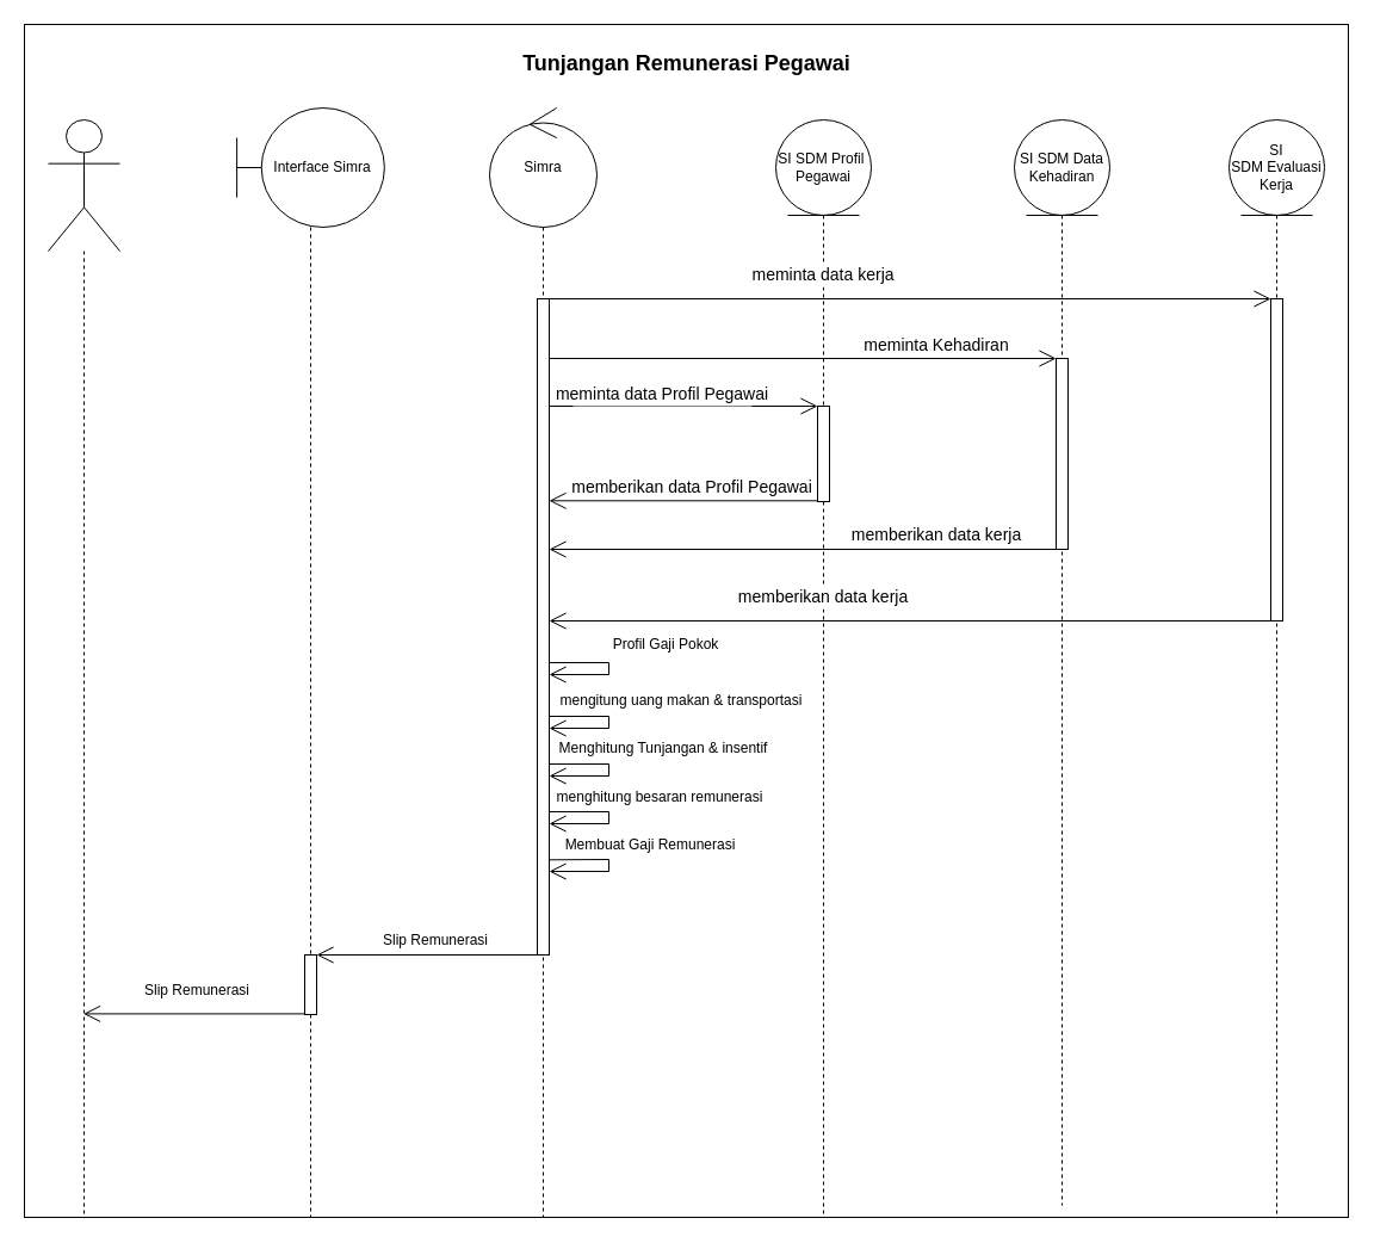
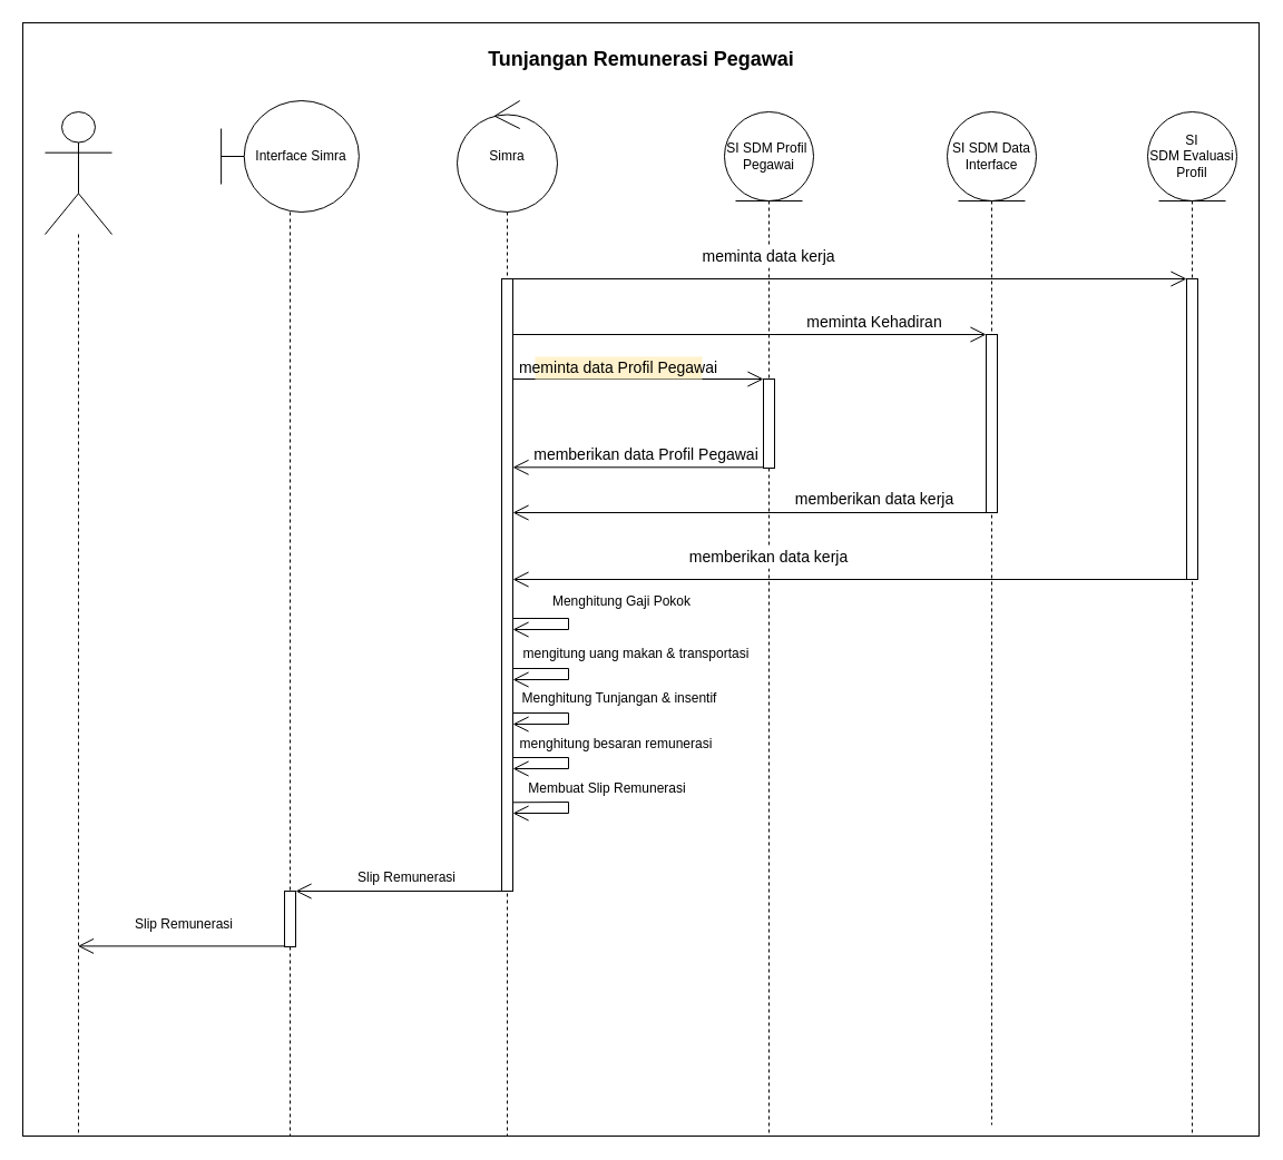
  <mxCell id="0" />
  <mxCell id="1" parent="0" />
  <mxCell id="2" value="" style="rounded=0;whiteSpace=wrap;html=1;fillColor=none;strokeColor=default;" vertex="1" parent="1"><mxGeometry x="20" y="20" width="1110" height="1000" as="geometry" /></mxCell>
  <mxCell id="3" value="&amp;nbsp; &amp;nbsp; &amp;nbsp; Interface Simra" style="shape=umlLifeline;perimeter=lifelinePerimeter;whiteSpace=wrap;html=1;container=1;dropTarget=0;collapsible=0;recursiveResize=0;outlineConnect=0;portConstraint=eastwest;newEdgeStyle={&quot;curved&quot;:0,&quot;rounded&quot;:0};participant=umlBoundary;size=100;align=center;" vertex="1" parent="1"><mxGeometry x="198.12" y="90" width="123.75" height="930" as="geometry" /></mxCell>
  <mxCell id="4" value="" style="html=1;points=[[0,0,0,0,5],[0,1,0,0,-5],[1,0,0,0,5],[1,1,0,0,-5]];perimeter=orthogonalPerimeter;outlineConnect=0;targetShapes=umlLifeline;portConstraint=eastwest;newEdgeStyle={&quot;curved&quot;:0,&quot;rounded&quot;:0};" vertex="1" parent="3"><mxGeometry x="56.87" y="710" width="10" height="50" as="geometry" /></mxCell>
  <mxCell id="5" value="" style="shape=umlLifeline;perimeter=lifelinePerimeter;whiteSpace=wrap;html=1;container=1;dropTarget=0;collapsible=0;recursiveResize=0;outlineConnect=0;portConstraint=eastwest;newEdgeStyle={&quot;curved&quot;:0,&quot;rounded&quot;:0};participant=umlActor;size=110;" vertex="1" parent="1"><mxGeometry x="40" y="100" width="60" height="920" as="geometry" /></mxCell>
  <mxCell id="6" value="Simra" style="shape=umlLifeline;perimeter=lifelinePerimeter;whiteSpace=wrap;html=1;container=1;dropTarget=0;collapsible=0;recursiveResize=0;outlineConnect=0;portConstraint=eastwest;newEdgeStyle={&quot;curved&quot;:0,&quot;rounded&quot;:0};participant=umlControl;size=100;" vertex="1" parent="1"><mxGeometry x="410" y="90" width="90" height="930" as="geometry" /></mxCell>
- <mxCell id="7" value="SI SDM Data&lt;div&gt;Kehadiran&lt;/div&gt;" style="shape=umlLifeline;perimeter=lifelinePerimeter;whiteSpace=wrap;html=1;container=1;dropTarget=0;collapsible=0;recursiveResize=0;outlineConnect=0;portConstraint=eastwest;newEdgeStyle={&quot;curved&quot;:0,&quot;rounded&quot;:0};participant=umlEntity;size=80;" vertex="1" parent="1"><mxGeometry x="850" y="100" width="80" height="910" as="geometry" /></mxCell>
- <mxCell id="8" value="SI SDM&amp;nbsp;&lt;span style=&quot;background-color: transparent; color: light-dark(rgb(0, 0, 0), rgb(255, 255, 255));&quot;&gt;Evaluasi Kerja&lt;/span&gt;" style="shape=umlLifeline;perimeter=lifelinePerimeter;whiteSpace=wrap;html=1;container=1;dropTarget=0;collapsible=0;recursiveResize=0;outlineConnect=0;portConstraint=eastwest;newEdgeStyle={&quot;curved&quot;:0,&quot;rounded&quot;:0};participant=umlEntity;size=80;" vertex="1" parent="1"><mxGeometry x="1030" y="100" width="80" height="920" as="geometry" /></mxCell>
+ <mxCell id="7" value="SI SDM Data&lt;div&gt;Interface&lt;/div&gt;" style="shape=umlLifeline;perimeter=lifelinePerimeter;whiteSpace=wrap;html=1;container=1;dropTarget=0;collapsible=0;recursiveResize=0;outlineConnect=0;portConstraint=eastwest;newEdgeStyle={&quot;curved&quot;:0,&quot;rounded&quot;:0};participant=umlEntity;size=80;" vertex="1" parent="1"><mxGeometry x="850" y="100" width="80" height="910" as="geometry" /></mxCell>
+ <mxCell id="8" value="SI SDM&amp;nbsp;&lt;span style=&quot;background-color: transparent; color: light-dark(rgb(0, 0, 0), rgb(255, 255, 255));&quot;&gt;Evaluasi Profil&lt;/span&gt;" style="shape=umlLifeline;perimeter=lifelinePerimeter;whiteSpace=wrap;html=1;container=1;dropTarget=0;collapsible=0;recursiveResize=0;outlineConnect=0;portConstraint=eastwest;newEdgeStyle={&quot;curved&quot;:0,&quot;rounded&quot;:0};participant=umlEntity;size=80;" vertex="1" parent="1"><mxGeometry x="1030" y="100" width="80" height="920" as="geometry" /></mxCell>
  <mxCell id="9" value="" style="html=1;points=[[0,0,0,0,5],[0,1,0,0,-5],[1,0,0,0,5],[1,1,0,0,-5]];perimeter=orthogonalPerimeter;outlineConnect=0;targetShapes=umlLifeline;portConstraint=eastwest;newEdgeStyle={&quot;curved&quot;:0,&quot;rounded&quot;:0};" vertex="1" parent="1"><mxGeometry x="450" y="250" width="10" height="550" as="geometry" /></mxCell>
  <mxCell id="10" value="" style="endArrow=open;endFill=1;endSize=12;html=1;rounded=0;exitX=1;exitY=0;exitDx=0;exitDy=5;exitPerimeter=0;" edge="1" parent="1"><mxGeometry width="160" relative="1" as="geometry"><mxPoint x="460" y="250" as="sourcePoint" /><mxPoint x="1065" y="250" as="targetPoint" /></mxGeometry></mxCell>
  <mxCell id="11" value="" style="endArrow=open;endFill=1;endSize=12;html=1;rounded=0;" edge="1" parent="1" source="9"><mxGeometry width="160" relative="1" as="geometry"><mxPoint x="265" y="300" as="sourcePoint" /><mxPoint x="885" y="300" as="targetPoint" /></mxGeometry></mxCell>
  <mxCell id="12" value="" style="endArrow=open;endFill=1;endSize=12;html=1;rounded=0;exitX=0;exitY=1;exitDx=0;exitDy=-5;exitPerimeter=0;" edge="1" parent="1"><mxGeometry width="160" relative="1" as="geometry"><mxPoint x="1065" y="520" as="sourcePoint" /><mxPoint x="460" y="520" as="targetPoint" /></mxGeometry></mxCell>
  <mxCell id="13" value="" style="endArrow=open;endFill=1;endSize=12;html=1;rounded=0;" edge="1" parent="1"><mxGeometry width="160" relative="1" as="geometry"><mxPoint x="685" y="419.31" as="sourcePoint" /><mxPoint x="460" y="419.31" as="targetPoint" /></mxGeometry></mxCell>
  <mxCell id="14" value="" style="endArrow=open;endFill=1;endSize=12;html=1;rounded=0;" edge="1" parent="1"><mxGeometry width="160" relative="1" as="geometry"><mxPoint x="885" y="460" as="sourcePoint" /><mxPoint x="460" y="460" as="targetPoint" /></mxGeometry></mxCell>
  <mxCell id="15" value="" style="endArrow=open;endFill=1;endSize=12;html=1;rounded=0;" edge="1" parent="1" source="9"><mxGeometry width="160" relative="1" as="geometry"><mxPoint x="265" y="340" as="sourcePoint" /><mxPoint x="685" y="340" as="targetPoint" /></mxGeometry></mxCell>
  <mxCell id="16" value="SI SDM Profil&amp;nbsp;&lt;div&gt;Pegawai&lt;/div&gt;" style="shape=umlLifeline;perimeter=lifelinePerimeter;whiteSpace=wrap;html=1;container=1;dropTarget=0;collapsible=0;recursiveResize=0;outlineConnect=0;portConstraint=eastwest;newEdgeStyle={&quot;curved&quot;:0,&quot;rounded&quot;:0};participant=umlEntity;size=80;" vertex="1" parent="1"><mxGeometry x="650" y="100" width="80" height="920" as="geometry" /></mxCell>
  <mxCell id="17" value="" style="html=1;points=[[0,0,0,0,5],[0,1,0,0,-5],[1,0,0,0,5],[1,1,0,0,-5]];perimeter=orthogonalPerimeter;outlineConnect=0;targetShapes=umlLifeline;portConstraint=eastwest;newEdgeStyle={&quot;curved&quot;:0,&quot;rounded&quot;:0};" vertex="1" parent="1"><mxGeometry x="685" y="340" width="10" height="80" as="geometry" /></mxCell>
  <mxCell id="18" value="" style="html=1;points=[[0,0,0,0,5],[0,1,0,0,-5],[1,0,0,0,5],[1,1,0,0,-5]];perimeter=orthogonalPerimeter;outlineConnect=0;targetShapes=umlLifeline;portConstraint=eastwest;newEdgeStyle={&quot;curved&quot;:0,&quot;rounded&quot;:0};" vertex="1" parent="1"><mxGeometry x="885" y="300" width="10" height="160" as="geometry" /></mxCell>
  <mxCell id="19" value="" style="html=1;points=[[0,0,0,0,5],[0,1,0,0,-5],[1,0,0,0,5],[1,1,0,0,-5]];perimeter=orthogonalPerimeter;outlineConnect=0;targetShapes=umlLifeline;portConstraint=eastwest;newEdgeStyle={&quot;curved&quot;:0,&quot;rounded&quot;:0};" vertex="1" parent="1"><mxGeometry x="1065" y="250" width="10" height="270" as="geometry" /></mxCell>
  <mxCell id="20" value="" style="endArrow=open;endFill=1;endSize=12;html=1;rounded=0;exitX=1;exitY=0.81;exitDx=0;exitDy=0;exitPerimeter=0;" edge="1" parent="1"><mxGeometry width="160" relative="1" as="geometry"><mxPoint x="460" y="720.3" as="sourcePoint" /><mxPoint x="460" y="730" as="targetPoint" /><Array as="points"><mxPoint x="510" y="720" /><mxPoint x="510" y="730" /></Array></mxGeometry></mxCell>
  <mxCell id="21" value="" style="endArrow=open;endFill=1;endSize=12;html=1;rounded=0;exitX=1;exitY=0.81;exitDx=0;exitDy=0;exitPerimeter=0;" edge="1" parent="1"><mxGeometry width="160" relative="1" as="geometry"><mxPoint x="460" y="600" as="sourcePoint" /><mxPoint x="460" y="610" as="targetPoint" /><Array as="points"><mxPoint x="510" y="600" /><mxPoint x="510" y="610" /></Array></mxGeometry></mxCell>
  <mxCell id="22" value="" style="endArrow=open;endFill=1;endSize=12;html=1;rounded=0;exitX=1;exitY=0.81;exitDx=0;exitDy=0;exitPerimeter=0;" edge="1" parent="1" target="9"><mxGeometry width="160" relative="1" as="geometry"><mxPoint x="460" y="555" as="sourcePoint" /><mxPoint x="460" y="565" as="targetPoint" /><Array as="points"><mxPoint x="510" y="555" /><mxPoint x="510" y="565" /></Array></mxGeometry></mxCell>
  <mxCell id="23" value="" style="endArrow=open;endFill=1;endSize=12;html=1;rounded=0;exitX=1;exitY=0.81;exitDx=0;exitDy=0;exitPerimeter=0;" edge="1" parent="1"><mxGeometry width="160" relative="1" as="geometry"><mxPoint x="460" y="680" as="sourcePoint" /><mxPoint x="460" y="690" as="targetPoint" /><Array as="points"><mxPoint x="510" y="680" /><mxPoint x="510" y="690" /></Array></mxGeometry></mxCell>
  <mxCell id="24" value="" style="endArrow=open;endFill=1;endSize=12;html=1;rounded=0;exitX=1;exitY=0.81;exitDx=0;exitDy=0;exitPerimeter=0;" edge="1" parent="1"><mxGeometry width="160" relative="1" as="geometry"><mxPoint x="460" y="640" as="sourcePoint" /><mxPoint x="460" y="650" as="targetPoint" /><Array as="points"><mxPoint x="510" y="640" /><mxPoint x="510" y="650" /></Array></mxGeometry></mxCell>
  <mxCell id="25" value="" style="endArrow=open;endFill=1;endSize=12;html=1;rounded=0;" edge="1" parent="1" source="9" target="4"><mxGeometry width="160" relative="1" as="geometry"><mxPoint x="290" y="880" as="sourcePoint" /><mxPoint x="450" y="880" as="targetPoint" /></mxGeometry></mxCell>
  <mxCell id="26" value="" style="endArrow=open;endFill=1;endSize=12;html=1;rounded=0;exitX=0.07;exitY=0.988;exitDx=0;exitDy=0;exitPerimeter=0;" edge="1" parent="1" source="4" target="5"><mxGeometry width="160" relative="1" as="geometry"><mxPoint x="160" y="930" as="sourcePoint" /><mxPoint x="320" y="930" as="targetPoint" /></mxGeometry></mxCell>
  <mxCell id="27" value="&lt;span style=&quot;font-size: 14px; text-wrap-mode: nowrap;&quot;&gt;meminta data kerja&lt;/span&gt;" style="html=1;whiteSpace=wrap;strokeWidth=0;strokeColor=none;" vertex="1" parent="1"><mxGeometry x="615" y="220" width="150" height="20" as="geometry" /></mxCell>
- <mxCell id="28" value="&lt;span style=&quot;font-size: 14px; text-wrap-mode: nowrap;&quot;&gt;meminta data Profil Pegawai&lt;/span&gt;" style="html=1;whiteSpace=wrap;strokeWidth=0;strokeColor=none;" vertex="1" parent="1"><mxGeometry x="480" y="320" width="150" height="20" as="geometry" /></mxCell>
+ <mxCell id="28" value="&lt;span style=&quot;font-size: 14px; text-wrap-mode: nowrap;&quot;&gt;meminta data Profil Pegawai&lt;/span&gt;" style="html=1;whiteSpace=wrap;strokeWidth=0;strokeColor=none;fillColor=#fff2cc;" vertex="1" parent="1"><mxGeometry x="480" y="320" width="150" height="20" as="geometry" /></mxCell>
  <mxCell id="29" value="&lt;span style=&quot;font-size: 14px; text-wrap-mode: nowrap;&quot;&gt;memberikan&amp;nbsp;&lt;/span&gt;&lt;span style=&quot;font-size: 14px; text-wrap-mode: nowrap; background-color: transparent; color: light-dark(rgb(0, 0, 0), rgb(255, 255, 255));&quot;&gt;data Profil Pegawai&lt;/span&gt;" style="html=1;whiteSpace=wrap;strokeWidth=0;strokeColor=none;" vertex="1" parent="1"><mxGeometry x="505" y="398" width="150" height="20" as="geometry" /></mxCell>
- <mxCell id="30" value="&lt;span style=&quot;text-wrap-mode: nowrap;&quot;&gt;&lt;font style=&quot;font-size: 12px;&quot;&gt;Profil Gaji Pokok&lt;/font&gt;&lt;/span&gt;" style="html=1;whiteSpace=wrap;strokeWidth=0;strokeColor=none;" vertex="1" parent="1"><mxGeometry x="483" y="530" width="150" height="20" as="geometry" /></mxCell>
+ <mxCell id="30" value="&lt;span style=&quot;text-wrap-mode: nowrap;&quot;&gt;&lt;font style=&quot;font-size: 12px;&quot;&gt;Menghitung Gaji Pokok&lt;/font&gt;&lt;/span&gt;" style="html=1;whiteSpace=wrap;strokeWidth=0;strokeColor=none;" vertex="1" parent="1"><mxGeometry x="483" y="530" width="150" height="20" as="geometry" /></mxCell>
  <mxCell id="31" value="&lt;span style=&quot;text-wrap-mode: nowrap;&quot;&gt;&lt;font style=&quot;font-size: 12px;&quot;&gt;mengitung uang makan &amp;amp; transportasi&lt;/font&gt;&lt;/span&gt;" style="html=1;whiteSpace=wrap;strokeWidth=0;strokeColor=none;" vertex="1" parent="1"><mxGeometry x="463" y="577" width="216" height="20" as="geometry" /></mxCell>
  <mxCell id="32" value="&lt;span style=&quot;text-wrap-mode: nowrap;&quot;&gt;&lt;font style=&quot;font-size: 12px;&quot;&gt;Menghitung Tunjangan &amp;amp; insentif&lt;/font&gt;&lt;/span&gt;" style="html=1;whiteSpace=wrap;strokeWidth=0;strokeColor=none;" vertex="1" parent="1"><mxGeometry x="481" y="617" width="150" height="20" as="geometry" /></mxCell>
  <mxCell id="33" value="&lt;span style=&quot;font-size: 14px; text-wrap-mode: nowrap;&quot;&gt;memberikan data kerja&lt;/span&gt;" style="html=1;whiteSpace=wrap;strokeWidth=0;strokeColor=none;" vertex="1" parent="1"><mxGeometry x="615" y="490" width="150" height="20" as="geometry" /></mxCell>
  <mxCell id="34" value="&lt;span style=&quot;font-size: 14px; text-wrap-mode: nowrap;&quot;&gt;memberikan data kerja&lt;/span&gt;" style="html=1;whiteSpace=wrap;strokeWidth=0;strokeColor=none;" vertex="1" parent="1"><mxGeometry x="710" y="438" width="150" height="20" as="geometry" /></mxCell>
  <mxCell id="35" value="&lt;span style=&quot;font-size: 14px; text-wrap-mode: nowrap;&quot;&gt;meminta Kehadiran&lt;/span&gt;" style="html=1;whiteSpace=wrap;strokeWidth=0;strokeColor=none;" vertex="1" parent="1"><mxGeometry x="710" y="279" width="150" height="20" as="geometry" /></mxCell>
- <mxCell id="36" value="&lt;span style=&quot;text-wrap-mode: nowrap;&quot;&gt;&lt;font style=&quot;font-size: 12px;&quot;&gt;Membuat Gaji Remunerasi&lt;/font&gt;&lt;/span&gt;" style="html=1;whiteSpace=wrap;strokeWidth=0;strokeColor=none;" vertex="1" parent="1"><mxGeometry x="470" y="698" width="150" height="20" as="geometry" /></mxCell>
+ <mxCell id="36" value="&lt;span style=&quot;text-wrap-mode: nowrap;&quot;&gt;&lt;font style=&quot;font-size: 12px;&quot;&gt;Membuat Slip Remunerasi&lt;/font&gt;&lt;/span&gt;" style="html=1;whiteSpace=wrap;strokeWidth=0;strokeColor=none;" vertex="1" parent="1"><mxGeometry x="470" y="698" width="150" height="20" as="geometry" /></mxCell>
  <mxCell id="37" value="&lt;span style=&quot;text-wrap-mode: nowrap;&quot;&gt;&lt;font style=&quot;font-size: 12px;&quot;&gt;menghitung besaran remunerasi&lt;/font&gt;&lt;/span&gt;" style="html=1;whiteSpace=wrap;strokeWidth=0;strokeColor=none;" vertex="1" parent="1"><mxGeometry x="478" y="658" width="150" height="20" as="geometry" /></mxCell>
  <mxCell id="38" value="&lt;span style=&quot;text-wrap-mode: nowrap;&quot;&gt;&lt;font style=&quot;font-size: 12px;&quot;&gt;Slip Remunerasi&lt;/font&gt;&lt;/span&gt;" style="html=1;whiteSpace=wrap;strokeWidth=0;strokeColor=none;" vertex="1" parent="1"><mxGeometry x="290" y="778" width="150" height="20" as="geometry" /></mxCell>
  <mxCell id="39" value="&lt;span style=&quot;text-wrap-mode: nowrap;&quot;&gt;&lt;font style=&quot;font-size: 12px;&quot;&gt;Slip Remunerasi&lt;/font&gt;&lt;/span&gt;" style="html=1;whiteSpace=wrap;strokeWidth=0;strokeColor=none;" vertex="1" parent="1"><mxGeometry x="90" y="820" width="150" height="20" as="geometry" /></mxCell>
  <mxCell id="40" value="&lt;font style=&quot;font-size: 18px;&quot;&gt;Tunjangan Remunerasi Pegawai&lt;/font&gt;" style="text;align=center;fontStyle=1;verticalAlign=middle;spacingLeft=3;spacingRight=3;strokeColor=none;rotatable=0;points=[[0,0.5],[1,0.5]];portConstraint=eastwest;html=1;" vertex="1" parent="1"><mxGeometry x="20" y="40" width="1110" height="26" as="geometry" /></mxCell>
